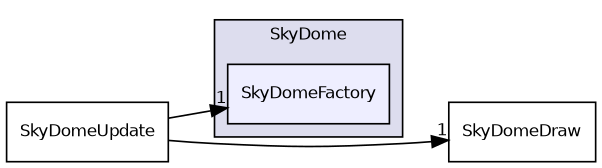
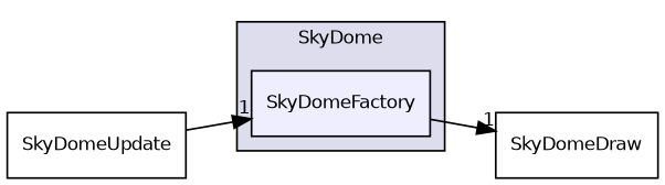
  digraph {
    compound=true
    rankdir=LR
    node [fontname=Helvetica fontsize=10 shape=box]
    edge [headlabel=1 labeldistance=1.5 labelfontname=Helvetica labelfontsize=10]
    n1 [fillcolor="#eeeeff" label=SkyDomeFactory pencolor=black style=filled]
    n2 [label=SkyDomeDraw]
    n3 [label=SkyDomeUpdate]
    subgraph cluster_1 {
      bgcolor="#ddddee"
      fontname=Helvetica
      fontsize=10
      label=SkyDome
      pencolor=black
      n1
    }
-   n3 -> n2
+   n1 -> n2
    n3 -> n1
  }
